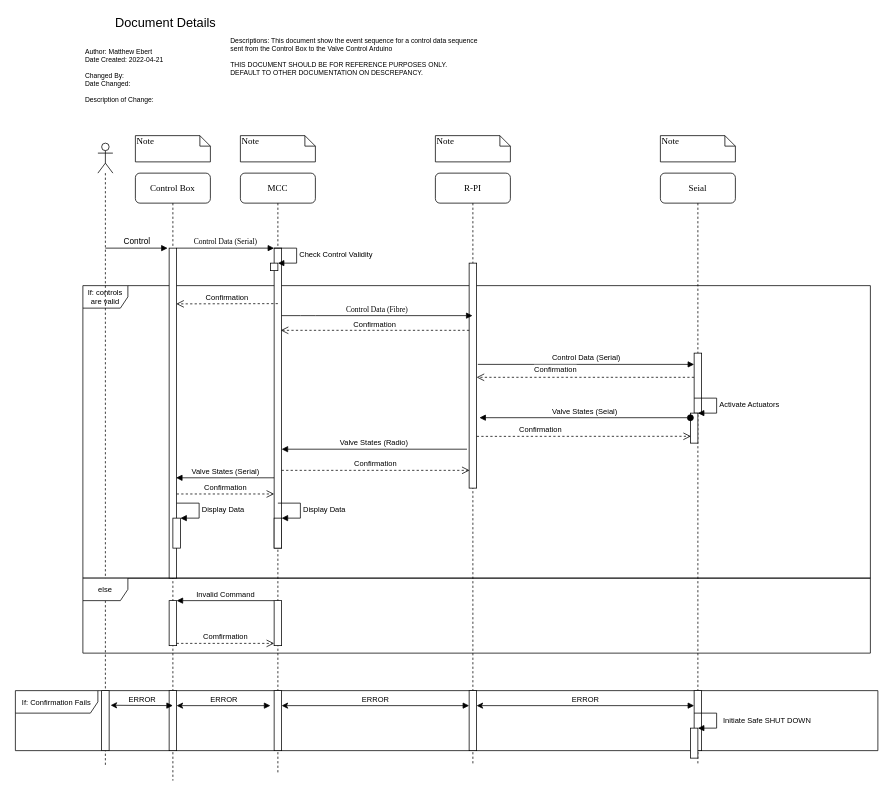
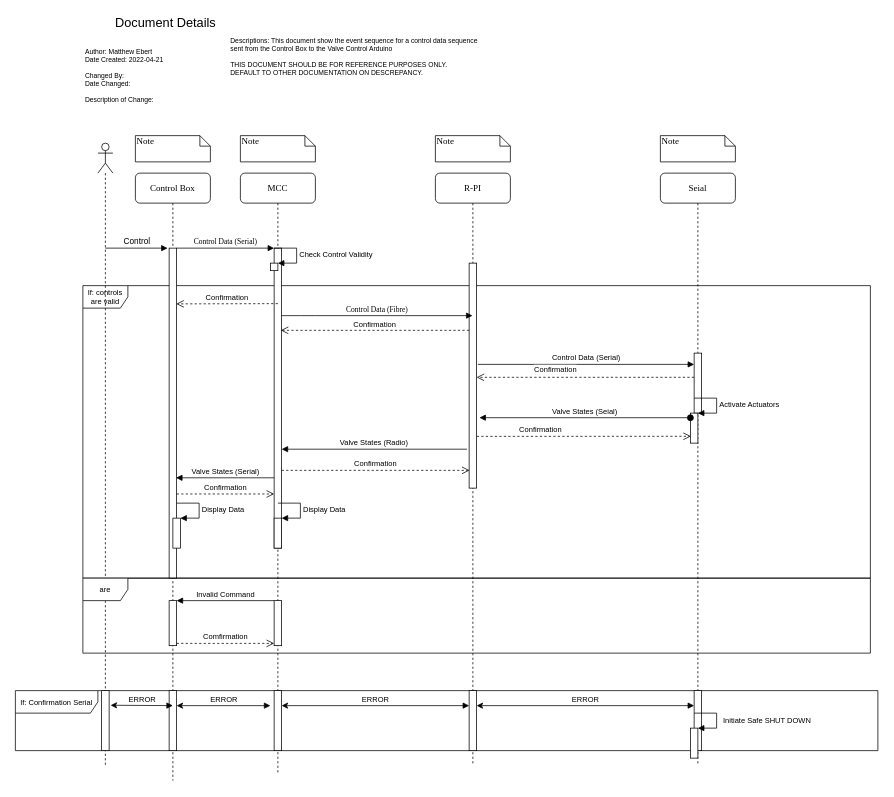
  <mxCell id="0" />
  <mxCell id="1" parent="0" />
  <mxCell id="2" value="If: controls are valid" style="shape=umlFrame;whiteSpace=wrap;html=1;fontSize=10;" parent="1" vertex="1"><mxGeometry x="110" y="380" width="1050" height="390" as="geometry" /></mxCell>
  <mxCell id="3" value="MCC" style="shape=umlLifeline;perimeter=lifelinePerimeter;whiteSpace=wrap;html=1;container=1;collapsible=0;recursiveResize=0;outlineConnect=0;rounded=1;shadow=0;comic=0;labelBackgroundColor=none;strokeWidth=1;fontFamily=Verdana;fontSize=12;align=center;" parent="1" vertex="1"><mxGeometry x="320" y="230" width="100" height="800" as="geometry" /></mxCell>
  <mxCell id="4" value="" style="html=1;points=[];perimeter=orthogonalPerimeter;rounded=0;shadow=0;comic=0;labelBackgroundColor=none;strokeWidth=1;fontFamily=Verdana;fontSize=12;align=center;" parent="3" vertex="1"><mxGeometry x="45" y="100" width="10" height="400" as="geometry" /></mxCell>
  <mxCell id="5" value="" style="html=1;points=[];perimeter=orthogonalPerimeter;fontSize=10;" parent="3" vertex="1"><mxGeometry x="40" y="120" width="10" height="10" as="geometry" /></mxCell>
  <mxCell id="6" value="Check Control Validity" style="edgeStyle=orthogonalEdgeStyle;html=1;align=left;spacingLeft=2;endArrow=block;rounded=0;entryX=1;entryY=0;fontSize=10;" parent="3" target="5" edge="1"><mxGeometry relative="1" as="geometry"><mxPoint x="45" y="100" as="sourcePoint" /><Array as="points"><mxPoint x="75" y="100" /></Array></mxGeometry></mxCell>
  <mxCell id="7" value="" style="html=1;points=[];perimeter=orthogonalPerimeter;fontSize=10;" parent="3" vertex="1"><mxGeometry x="45" y="460" width="10" height="40" as="geometry" /></mxCell>
  <mxCell id="8" value="Display Data" style="edgeStyle=orthogonalEdgeStyle;html=1;align=left;spacingLeft=2;endArrow=block;rounded=0;entryX=1;entryY=0;fontSize=10;" parent="3" target="7" edge="1"><mxGeometry relative="1" as="geometry"><mxPoint x="50" y="440" as="sourcePoint" /><Array as="points"><mxPoint x="80" y="440" /></Array></mxGeometry></mxCell>
  <mxCell id="9" value="R-PI" style="shape=umlLifeline;perimeter=lifelinePerimeter;whiteSpace=wrap;html=1;container=1;collapsible=0;recursiveResize=0;outlineConnect=0;rounded=1;shadow=0;comic=0;labelBackgroundColor=none;strokeWidth=1;fontFamily=Verdana;fontSize=12;align=center;" parent="1" vertex="1"><mxGeometry x="580" y="230" width="100" height="790" as="geometry" /></mxCell>
  <mxCell id="10" value="" style="html=1;points=[];perimeter=orthogonalPerimeter;rounded=0;shadow=0;comic=0;labelBackgroundColor=none;strokeWidth=1;fontFamily=Verdana;fontSize=12;align=center;" parent="9" vertex="1"><mxGeometry x="45" y="120" width="10" height="300" as="geometry" /></mxCell>
  <mxCell id="11" value="Seial" style="shape=umlLifeline;perimeter=lifelinePerimeter;whiteSpace=wrap;html=1;container=1;collapsible=0;recursiveResize=0;outlineConnect=0;rounded=1;shadow=0;comic=0;labelBackgroundColor=none;strokeWidth=1;fontFamily=Verdana;fontSize=12;align=center;" parent="1" vertex="1"><mxGeometry x="880" y="230" width="100" height="790" as="geometry" /></mxCell>
  <mxCell id="12" value="" style="html=1;points=[];perimeter=orthogonalPerimeter;fontSize=10;" parent="11" vertex="1"><mxGeometry x="45" y="240" width="10" height="80" as="geometry" /></mxCell>
  <mxCell id="13" value="" style="html=1;points=[];perimeter=orthogonalPerimeter;fontSize=10;" parent="11" vertex="1"><mxGeometry x="40" y="320" width="10" height="40" as="geometry" /></mxCell>
  <mxCell id="14" value="Activate Actuators" style="edgeStyle=orthogonalEdgeStyle;html=1;align=left;spacingLeft=2;endArrow=block;rounded=0;entryX=1;entryY=0;fontSize=10;" parent="11" target="13" edge="1"><mxGeometry relative="1" as="geometry"><mxPoint x="45" y="300" as="sourcePoint" /><Array as="points"><mxPoint x="75" y="300" /></Array></mxGeometry></mxCell>
  <mxCell id="15" value="Control Box" style="shape=umlLifeline;perimeter=lifelinePerimeter;whiteSpace=wrap;html=1;container=1;collapsible=0;recursiveResize=0;outlineConnect=0;rounded=1;shadow=0;comic=0;labelBackgroundColor=none;strokeWidth=1;fontFamily=Verdana;fontSize=12;align=center;" parent="1" vertex="1"><mxGeometry x="180" y="230" width="100" height="810" as="geometry" /></mxCell>
  <mxCell id="16" value="" style="html=1;points=[];perimeter=orthogonalPerimeter;rounded=0;shadow=0;comic=0;labelBackgroundColor=none;strokeWidth=1;fontFamily=Verdana;fontSize=12;align=center;" parent="15" vertex="1"><mxGeometry x="45" y="100" width="10" height="440" as="geometry" /></mxCell>
  <mxCell id="17" value="" style="html=1;points=[];perimeter=orthogonalPerimeter;fontSize=10;" parent="15" vertex="1"><mxGeometry x="50" y="460" width="10" height="40" as="geometry" /></mxCell>
  <mxCell id="18" value="Display Data" style="edgeStyle=orthogonalEdgeStyle;html=1;align=left;spacingLeft=2;endArrow=block;rounded=0;entryX=1;entryY=0;fontSize=10;" parent="15" target="17" edge="1"><mxGeometry relative="1" as="geometry"><mxPoint x="55" y="440" as="sourcePoint" /><Array as="points"><mxPoint x="85" y="440" /></Array></mxGeometry></mxCell>
  <mxCell id="19" value="&lt;font style=&quot;font-size: 10px&quot;&gt;Control Data (Serial)&lt;/font&gt;" style="html=1;verticalAlign=bottom;endArrow=block;entryX=0;entryY=0;labelBackgroundColor=none;fontFamily=Verdana;fontSize=12;edgeStyle=elbowEdgeStyle;elbow=vertical;" parent="1" source="16" target="4" edge="1"><mxGeometry relative="1" as="geometry"><mxPoint x="300" y="340" as="sourcePoint" /></mxGeometry></mxCell>
  <mxCell id="20" value="&lt;font style=&quot;font-size: 10px;&quot;&gt;Control Data (Fibre)&lt;/font&gt;" style="html=1;verticalAlign=bottom;endArrow=block;labelBackgroundColor=none;fontFamily=Verdana;fontSize=12;edgeStyle=elbowEdgeStyle;elbow=vertical;" parent="1" source="4" target="9" edge="1"><mxGeometry relative="1" as="geometry"><mxPoint x="450" y="350" as="sourcePoint" /><mxPoint x="630" y="390" as="targetPoint" /><Array as="points"><mxPoint x="410" y="420" /><mxPoint x="570" y="510" /><mxPoint x="590" y="480" /><mxPoint x="630" y="490" /><mxPoint x="480" y="390" /><mxPoint x="390" y="430" /></Array></mxGeometry></mxCell>
  <mxCell id="21" value="Note" style="shape=note;whiteSpace=wrap;html=1;size=14;verticalAlign=top;align=left;spacingTop=-6;rounded=0;shadow=0;comic=0;labelBackgroundColor=none;strokeWidth=1;fontFamily=Verdana;fontSize=12" parent="1" vertex="1"><mxGeometry x="180" y="180" width="100" height="35" as="geometry" /></mxCell>
  <mxCell id="22" value="Note" style="shape=note;whiteSpace=wrap;html=1;size=14;verticalAlign=top;align=left;spacingTop=-6;rounded=0;shadow=0;comic=0;labelBackgroundColor=none;strokeWidth=1;fontFamily=Verdana;fontSize=12" parent="1" vertex="1"><mxGeometry x="320" y="180" width="100" height="35" as="geometry" /></mxCell>
  <mxCell id="23" value="Note" style="shape=note;whiteSpace=wrap;html=1;size=14;verticalAlign=top;align=left;spacingTop=-6;rounded=0;shadow=0;comic=0;labelBackgroundColor=none;strokeWidth=1;fontFamily=Verdana;fontSize=12" parent="1" vertex="1"><mxGeometry x="580" y="180" width="100" height="35" as="geometry" /></mxCell>
  <mxCell id="24" value="Note" style="shape=note;whiteSpace=wrap;html=1;size=14;verticalAlign=top;align=left;spacingTop=-6;rounded=0;shadow=0;comic=0;labelBackgroundColor=none;strokeWidth=1;fontFamily=Verdana;fontSize=12" parent="1" vertex="1"><mxGeometry x="880" y="180" width="100" height="35" as="geometry" /></mxCell>
  <mxCell id="25" value="" style="shape=umlLifeline;participant=umlActor;perimeter=lifelinePerimeter;whiteSpace=wrap;html=1;container=1;collapsible=0;recursiveResize=0;verticalAlign=top;spacingTop=36;outlineConnect=0;" parent="1" vertex="1"><mxGeometry x="130" y="190" width="20" height="830" as="geometry" /></mxCell>
  <mxCell id="26" value="Control" style="html=1;verticalAlign=bottom;endArrow=block;rounded=0;entryX=-0.2;entryY=0;entryDx=0;entryDy=0;entryPerimeter=0;" parent="25" target="16" edge="1"><mxGeometry width="80" relative="1" as="geometry"><mxPoint x="10" y="140" as="sourcePoint" /><mxPoint x="90" y="140" as="targetPoint" /></mxGeometry></mxCell>
  <mxCell id="27" value="Confirmation" style="html=1;verticalAlign=bottom;endArrow=open;dashed=1;endSize=8;rounded=0;fontSize=10;entryX=0.886;entryY=0.274;entryDx=0;entryDy=0;entryPerimeter=0;" parent="1" source="10" target="4" edge="1"><mxGeometry relative="1" as="geometry"><mxPoint x="570" y="450" as="sourcePoint" /><mxPoint x="490" y="450" as="targetPoint" /></mxGeometry></mxCell>
  <mxCell id="28" value="Confirmation" style="html=1;verticalAlign=bottom;endArrow=open;dashed=1;endSize=8;rounded=0;fontSize=10;entryX=0.955;entryY=0.169;entryDx=0;entryDy=0;entryPerimeter=0;" parent="1" target="16" edge="1"><mxGeometry relative="1" as="geometry"><mxPoint x="370" y="404" as="sourcePoint" /><mxPoint x="280" y="400" as="targetPoint" /></mxGeometry></mxCell>
  <mxCell id="29" value="Control Data (Serial)" style="html=1;verticalAlign=bottom;startArrow=none;startFill=0;endArrow=block;startSize=8;rounded=0;fontSize=10;exitX=1.162;exitY=0.45;exitDx=0;exitDy=0;exitPerimeter=0;" parent="1" source="10" target="12" edge="1"><mxGeometry width="60" relative="1" as="geometry"><mxPoint x="660" y="480" as="sourcePoint" /><mxPoint x="720" y="480" as="targetPoint" /></mxGeometry></mxCell>
  <mxCell id="30" value="Confirmation" style="html=1;verticalAlign=bottom;endArrow=open;dashed=1;endSize=8;rounded=0;fontSize=10;exitX=-0.01;exitY=0.403;exitDx=0;exitDy=0;exitPerimeter=0;" parent="1" source="12" target="10" edge="1"><mxGeometry x="0.277" y="-2" relative="1" as="geometry"><mxPoint x="910" y="500" as="sourcePoint" /><mxPoint x="830" y="500" as="targetPoint" /><mxPoint as="offset" /></mxGeometry></mxCell>
  <mxCell id="31" value="Valve States (Seial)" style="html=1;verticalAlign=bottom;startArrow=oval;startFill=1;endArrow=block;startSize=8;rounded=0;fontSize=10;entryX=1.369;entryY=0.687;entryDx=0;entryDy=0;entryPerimeter=0;exitX=0;exitY=0.153;exitDx=0;exitDy=0;exitPerimeter=0;" parent="1" source="13" target="10" edge="1"><mxGeometry width="60" relative="1" as="geometry"><mxPoint x="830" y="570" as="sourcePoint" /><mxPoint x="890" y="570" as="targetPoint" /></mxGeometry></mxCell>
  <mxCell id="32" value="Confirmation" style="html=1;verticalAlign=bottom;endArrow=open;dashed=1;endSize=8;rounded=0;fontSize=10;entryX=0.076;entryY=0.772;entryDx=0;entryDy=0;entryPerimeter=0;exitX=1.024;exitY=0.77;exitDx=0;exitDy=0;exitPerimeter=0;" parent="1" source="10" target="13" edge="1"><mxGeometry x="-0.406" y="1" relative="1" as="geometry"><mxPoint x="890" y="600" as="sourcePoint" /><mxPoint x="810" y="600" as="targetPoint" /><mxPoint as="offset" /></mxGeometry></mxCell>
  <mxCell id="33" value="Valve States (Radio)" style="html=1;verticalAlign=bottom;endArrow=block;rounded=0;fontSize=10;exitX=-0.286;exitY=0.827;exitDx=0;exitDy=0;exitPerimeter=0;" parent="1" source="10" target="4" edge="1"><mxGeometry width="80" relative="1" as="geometry"><mxPoint x="520" y="600" as="sourcePoint" /><mxPoint x="600" y="600" as="targetPoint" /></mxGeometry></mxCell>
  <mxCell id="34" value="Confirmation" style="html=1;verticalAlign=bottom;endArrow=open;dashed=1;endSize=8;rounded=0;fontSize=10;entryX=0.059;entryY=0.921;entryDx=0;entryDy=0;entryPerimeter=0;" parent="1" source="4" target="10" edge="1"><mxGeometry relative="1" as="geometry"><mxPoint x="560" y="650" as="sourcePoint" /><mxPoint x="620" y="618" as="targetPoint" /></mxGeometry></mxCell>
  <mxCell id="35" value="Valve States (Serial)" style="html=1;verticalAlign=bottom;endArrow=block;rounded=0;fontSize=10;entryX=0.919;entryY=0.696;entryDx=0;entryDy=0;entryPerimeter=0;" parent="1" source="4" target="16" edge="1"><mxGeometry width="80" relative="1" as="geometry"><mxPoint x="353.57" y="640" as="sourcePoint" /><mxPoint x="240" y="637" as="targetPoint" /></mxGeometry></mxCell>
  <mxCell id="36" value="Confirmation" style="html=1;verticalAlign=bottom;endArrow=open;dashed=1;endSize=8;rounded=0;fontSize=10;exitX=1.014;exitY=0.745;exitDx=0;exitDy=0;exitPerimeter=0;" parent="1" source="16" target="4" edge="1"><mxGeometry relative="1" as="geometry"><mxPoint x="383.86" y="634.36" as="sourcePoint" /><mxPoint x="635.59" y="636.3" as="targetPoint" /></mxGeometry></mxCell>
- <mxCell id="37" value="else" style="shape=umlFrame;whiteSpace=wrap;html=1;fontSize=10;" parent="1" vertex="1"><mxGeometry x="110" y="770" width="1050" height="100" as="geometry" /></mxCell>
+ <mxCell id="37" value="are" style="shape=umlFrame;whiteSpace=wrap;html=1;fontSize=10;" parent="1" vertex="1"><mxGeometry x="110" y="770" width="1050" height="100" as="geometry" /></mxCell>
  <mxCell id="38" value="" style="html=1;points=[];perimeter=orthogonalPerimeter;fontSize=10;" parent="1" vertex="1"><mxGeometry x="225" y="800" width="10" height="60" as="geometry" /></mxCell>
  <mxCell id="39" value="Invalid Command" style="html=1;verticalAlign=bottom;endArrow=block;entryX=1;entryY=0;rounded=0;fontSize=10;" parent="1" source="41" target="38" edge="1"><mxGeometry relative="1" as="geometry"><mxPoint x="295" y="800" as="sourcePoint" /></mxGeometry></mxCell>
  <mxCell id="40" value="Comfirmation" style="html=1;verticalAlign=bottom;endArrow=open;dashed=1;endSize=8;exitX=1;exitY=0.95;rounded=0;fontSize=10;" parent="1" source="38" target="41" edge="1"><mxGeometry relative="1" as="geometry"><mxPoint x="295" y="857" as="targetPoint" /></mxGeometry></mxCell>
  <mxCell id="41" value="" style="html=1;points=[];perimeter=orthogonalPerimeter;fontSize=10;" parent="1" vertex="1"><mxGeometry x="365" y="800" width="10" height="60" as="geometry" /></mxCell>
- <mxCell id="42" value="If: Confirmation Fails" style="shape=umlFrame;whiteSpace=wrap;html=1;fontSize=10;width=110;height=30;" parent="1" vertex="1"><mxGeometry x="20" y="920" width="1150" height="80" as="geometry" /></mxCell>
+ <mxCell id="42" value="If: Confirmation Serial" style="shape=umlFrame;whiteSpace=wrap;html=1;fontSize=10;width=110;height=30;" parent="1" vertex="1"><mxGeometry x="20" y="920" width="1150" height="80" as="geometry" /></mxCell>
  <mxCell id="43" value="" style="html=1;points=[];perimeter=orthogonalPerimeter;fontSize=10;" parent="1" vertex="1"><mxGeometry x="135" y="920" width="10" height="80" as="geometry" /></mxCell>
  <mxCell id="44" value="" style="html=1;points=[];perimeter=orthogonalPerimeter;fontSize=10;" parent="1" vertex="1"><mxGeometry x="225" y="920" width="10" height="80" as="geometry" /></mxCell>
  <mxCell id="45" value="" style="html=1;points=[];perimeter=orthogonalPerimeter;fontSize=10;" parent="1" vertex="1"><mxGeometry x="365" y="920" width="10" height="80" as="geometry" /></mxCell>
  <mxCell id="46" value="" style="html=1;points=[];perimeter=orthogonalPerimeter;fontSize=10;" parent="1" vertex="1"><mxGeometry x="625" y="920" width="10" height="80" as="geometry" /></mxCell>
  <mxCell id="47" value="" style="html=1;points=[];perimeter=orthogonalPerimeter;fontSize=10;" parent="1" vertex="1"><mxGeometry x="925" y="920" width="10" height="80" as="geometry" /></mxCell>
  <mxCell id="48" value="ERROR" style="html=1;verticalAlign=bottom;endArrow=block;rounded=0;fontSize=10;exitX=1.197;exitY=0.244;exitDx=0;exitDy=0;exitPerimeter=0;startArrow=classic;startFill=1;" parent="1" source="43" edge="1"><mxGeometry width="80" relative="1" as="geometry"><mxPoint x="150" y="940" as="sourcePoint" /><mxPoint x="230" y="940" as="targetPoint" /></mxGeometry></mxCell>
  <mxCell id="49" value="ERROR" style="html=1;verticalAlign=bottom;endArrow=block;rounded=0;fontSize=10;exitX=1.197;exitY=0.244;exitDx=0;exitDy=0;exitPerimeter=0;startArrow=classic;startFill=1;" parent="1" edge="1"><mxGeometry width="80" relative="1" as="geometry"><mxPoint x="235" y="940" as="sourcePoint" /><mxPoint x="360" y="940" as="targetPoint" /></mxGeometry></mxCell>
  <mxCell id="50" value="ERROR" style="html=1;verticalAlign=bottom;endArrow=block;rounded=0;fontSize=10;exitX=1.197;exitY=0.244;exitDx=0;exitDy=0;exitPerimeter=0;startArrow=classic;startFill=1;" parent="1" target="46" edge="1"><mxGeometry width="80" relative="1" as="geometry"><mxPoint x="375" y="940" as="sourcePoint" /><mxPoint x="458.03" y="940.48" as="targetPoint" /></mxGeometry></mxCell>
  <mxCell id="51" value="ERROR" style="html=1;verticalAlign=bottom;endArrow=block;rounded=0;fontSize=10;exitX=1.197;exitY=0.244;exitDx=0;exitDy=0;exitPerimeter=0;startArrow=classic;startFill=1;" parent="1" target="47" edge="1"><mxGeometry width="80" relative="1" as="geometry"><mxPoint x="635" y="940" as="sourcePoint" /><mxPoint x="718.03" y="940.48" as="targetPoint" /></mxGeometry></mxCell>
  <mxCell id="52" value="" style="html=1;points=[];perimeter=orthogonalPerimeter;fontSize=10;" parent="1" vertex="1"><mxGeometry x="920" y="970" width="10" height="40" as="geometry" /></mxCell>
  <mxCell id="53" value="Initiate Safe SHUT DOWN" style="edgeStyle=orthogonalEdgeStyle;html=1;align=left;spacingLeft=2;endArrow=block;rounded=0;entryX=1;entryY=0;fontSize=10;" parent="1" target="52" edge="1"><mxGeometry x="0.066" y="5" relative="1" as="geometry"><mxPoint x="925" y="950" as="sourcePoint" /><Array as="points"><mxPoint x="955" y="950" /></Array><mxPoint as="offset" /></mxGeometry></mxCell>
  <mxCell id="54" value="&lt;font style=&quot;font-size: 17px&quot;&gt;Document Details&lt;/font&gt;" style="text;html=1;align=center;verticalAlign=middle;resizable=0;points=[];autosize=1;strokeColor=none;fillColor=none;fontSize=9;" vertex="1" parent="1"><mxGeometry x="145" y="20" width="150" height="20" as="geometry" /></mxCell>
  <mxCell id="55" value="&lt;div style=&quot;text-align: left&quot;&gt;&lt;span&gt;Author: Matthew Ebert&lt;/span&gt;&lt;/div&gt;&lt;div style=&quot;text-align: left&quot;&gt;&lt;span&gt;Date Created: 2022-04-21&lt;/span&gt;&lt;/div&gt;&lt;div style=&quot;text-align: left&quot;&gt;&lt;span&gt;&lt;br&gt;&lt;/span&gt;&lt;/div&gt;&lt;div style=&quot;text-align: left&quot;&gt;&lt;span&gt;Changed By:&lt;/span&gt;&lt;/div&gt;&lt;div style=&quot;text-align: left&quot;&gt;&lt;span&gt;Date Changed:&amp;nbsp;&lt;/span&gt;&lt;/div&gt;&lt;div style=&quot;text-align: left&quot;&gt;&lt;span&gt;&lt;br&gt;&lt;/span&gt;&lt;/div&gt;&lt;div style=&quot;text-align: left&quot;&gt;&lt;span&gt;Description of Change:&amp;nbsp;&lt;/span&gt;&lt;/div&gt;" style="text;html=1;align=center;verticalAlign=middle;resizable=0;points=[];autosize=1;strokeColor=none;fillColor=none;fontSize=9;" vertex="1" parent="1"><mxGeometry x="105" y="60" width="120" height="80" as="geometry" /></mxCell>
  <mxCell id="56" value="Descriptions: This document show the event sequence for a control data sequence &lt;br&gt;sent from the Control Box to the Valve Control Arduino&lt;br&gt;&lt;br&gt;THIS DOCUMENT SHOULD BE FOR REFERENCE PURPOSES ONLY.&lt;br&gt;DEFAULT TO OTHER DOCUMENTATION ON DESCREPANCY." style="text;html=1;align=left;verticalAlign=middle;resizable=0;points=[];autosize=1;strokeColor=none;fillColor=none;fontSize=9;" vertex="1" parent="1"><mxGeometry x="305" y="45" width="350" height="60" as="geometry" /></mxCell>
